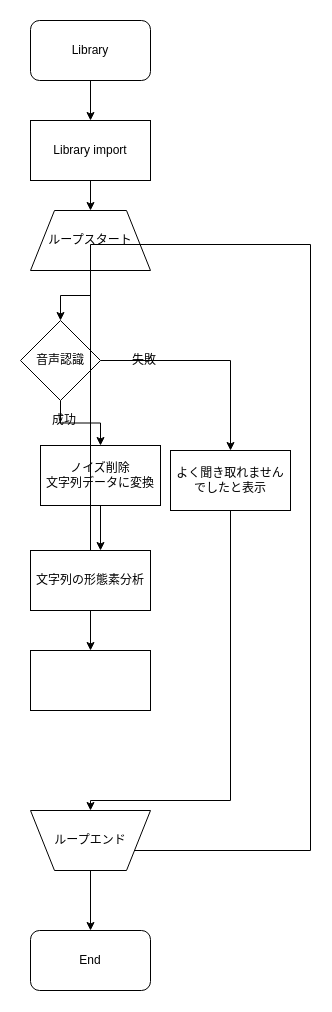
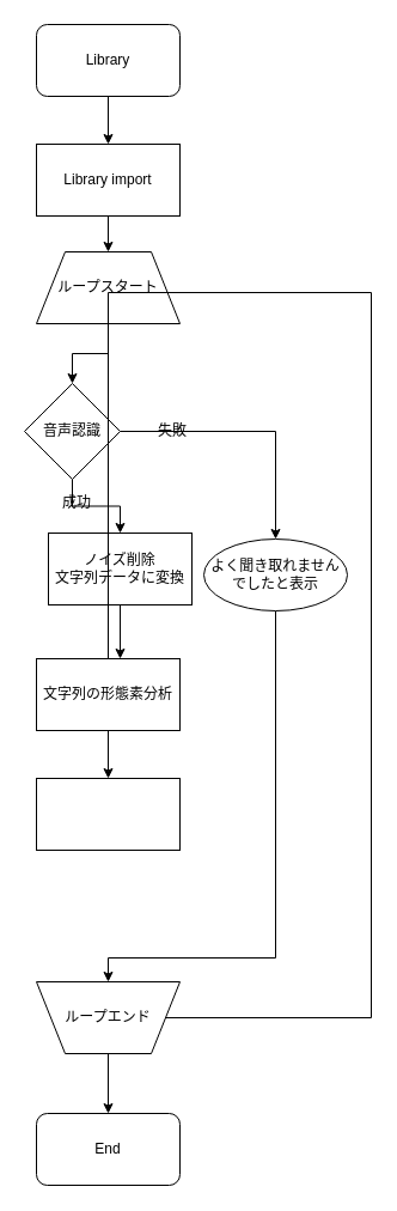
  <mxCell id="0" />
  <mxCell id="1" parent="0" />
  <mxCell id="2" value="" style="edgeStyle=orthogonalEdgeStyle;rounded=0;orthogonalLoop=1;jettySize=auto;html=1;" parent="1" source="4" target="12" edge="1"><mxGeometry relative="1" as="geometry" /></mxCell>
  <mxCell id="3" style="edgeStyle=orthogonalEdgeStyle;rounded=0;orthogonalLoop=1;jettySize=auto;html=1;entryX=0.5;entryY=0;entryDx=0;entryDy=0;" parent="1" source="4" target="10" edge="1"><mxGeometry relative="1" as="geometry" /></mxCell>
  <mxCell id="4" value="音声認識" style="rhombus;whiteSpace=wrap;html=1;" parent="1" vertex="1"><mxGeometry x="20" y="320" width="80" height="80" as="geometry" /></mxCell>
  <mxCell id="5" value="" style="edgeStyle=orthogonalEdgeStyle;rounded=0;orthogonalLoop=1;jettySize=auto;html=1;" parent="1" source="6" target="8" edge="1"><mxGeometry relative="1" as="geometry" /></mxCell>
  <mxCell id="6" value="Library" style="rounded=1;whiteSpace=wrap;html=1;" parent="1" vertex="1"><mxGeometry x="30" y="20" width="120" height="60" as="geometry" /></mxCell>
  <mxCell id="7" value="" style="edgeStyle=orthogonalEdgeStyle;rounded=0;orthogonalLoop=1;jettySize=auto;html=1;" parent="1" source="8" target="16" edge="1"><mxGeometry relative="1" as="geometry" /></mxCell>
  <mxCell id="8" value="Library import" style="rounded=0;whiteSpace=wrap;html=1;" parent="1" vertex="1"><mxGeometry x="30" y="120" width="120" height="60" as="geometry" /></mxCell>
  <mxCell id="9" style="edgeStyle=orthogonalEdgeStyle;rounded=0;orthogonalLoop=1;jettySize=auto;html=1;" edge="1" parent="1" source="10" target="19"><mxGeometry relative="1" as="geometry"><Array as="points"><mxPoint x="230" y="800" /><mxPoint x="90" y="800" /></Array></mxGeometry></mxCell>
- <mxCell id="10" value="よく聞き取れませんでしたと表示" style="rounded=0;whiteSpace=wrap;html=1;" parent="1" vertex="1"><mxGeometry x="170" y="450" width="120" height="60" as="geometry" /></mxCell>
+ <mxCell id="10" value="よく聞き取れませんでしたと表示" style="ellipse;whiteSpace=wrap;html=1;" parent="1" vertex="1"><mxGeometry x="170" y="450" width="120" height="60" as="geometry" /></mxCell>
  <mxCell id="11" value="" style="edgeStyle=orthogonalEdgeStyle;rounded=0;orthogonalLoop=1;jettySize=auto;html=1;" edge="1" parent="1" source="12" target="21"><mxGeometry relative="1" as="geometry"><Array as="points"><mxPoint x="90" y="600" /></Array></mxGeometry></mxCell>
  <mxCell id="12" value="ノイズ削除&lt;br&gt;文字列データに変換" style="rounded=0;whiteSpace=wrap;html=1;" parent="1" vertex="1"><mxGeometry x="40" y="445" width="120" height="60" as="geometry" /></mxCell>
  <mxCell id="13" value="成功" style="text;html=1;resizable=0;points=[];autosize=1;align=left;verticalAlign=top;spacingTop=-4;" parent="1" vertex="1"><mxGeometry x="50" y="410" width="40" height="10" as="geometry" /></mxCell>
  <mxCell id="14" value="失敗" style="text;html=1;resizable=0;points=[];autosize=1;align=left;verticalAlign=top;spacingTop=-4;" parent="1" vertex="1"><mxGeometry x="130" y="350" width="40" height="10" as="geometry" /></mxCell>
  <mxCell id="15" value="" style="edgeStyle=orthogonalEdgeStyle;rounded=0;orthogonalLoop=1;jettySize=auto;html=1;" parent="1" source="16" target="4" edge="1"><mxGeometry relative="1" as="geometry" /></mxCell>
  <mxCell id="16" value="ループスタート" style="shape=trapezoid;perimeter=trapezoidPerimeter;whiteSpace=wrap;html=1;" parent="1" vertex="1"><mxGeometry x="30" y="210" width="120" height="60" as="geometry" /></mxCell>
  <mxCell id="17" value="" style="edgeStyle=orthogonalEdgeStyle;rounded=0;orthogonalLoop=1;jettySize=auto;html=1;" edge="1" parent="1" source="19" target="20"><mxGeometry relative="1" as="geometry"><mxPoint x="90" y="960" as="targetPoint" /></mxGeometry></mxCell>
  <mxCell id="18" value="" style="edgeStyle=orthogonalEdgeStyle;rounded=0;orthogonalLoop=1;jettySize=auto;html=1;" edge="1" parent="1" source="19" target="22"><mxGeometry relative="1" as="geometry"><mxPoint x="137" y="244" as="targetPoint" /><Array as="points"><mxPoint x="310" y="850" /><mxPoint x="310" y="244" /></Array></mxGeometry></mxCell>
- <mxCell id="19" value="ループエンド" style="shape=trapezoid;perimeter=trapezoidPerimeter;whiteSpace=wrap;html=1;direction=west;" parent="1" vertex="1"><mxGeometry x="30" y="810" width="120" height="60" as="geometry" /></mxCell>
+ <mxCell id="19" value="ループエンド" style="shape=trapezoid;perimeter=trapezoidPerimeter;whiteSpace=wrap;html=1;direction=west;" parent="1" vertex="1"><mxGeometry x="30" y="820" width="120" height="60" as="geometry" /></mxCell>
  <mxCell id="20" value="End" style="rounded=1;whiteSpace=wrap;html=1;" vertex="1" parent="1"><mxGeometry x="30" y="930" width="120" height="60" as="geometry" /></mxCell>
  <mxCell id="21" value="文字列の形態素分析" style="rounded=0;whiteSpace=wrap;html=1;" vertex="1" parent="1"><mxGeometry x="30" y="550" width="120" height="60" as="geometry" /></mxCell>
  <mxCell id="22" value="" style="rounded=0;whiteSpace=wrap;html=1;" vertex="1" parent="1"><mxGeometry x="30" y="650" width="120" height="60" as="geometry" /></mxCell>
